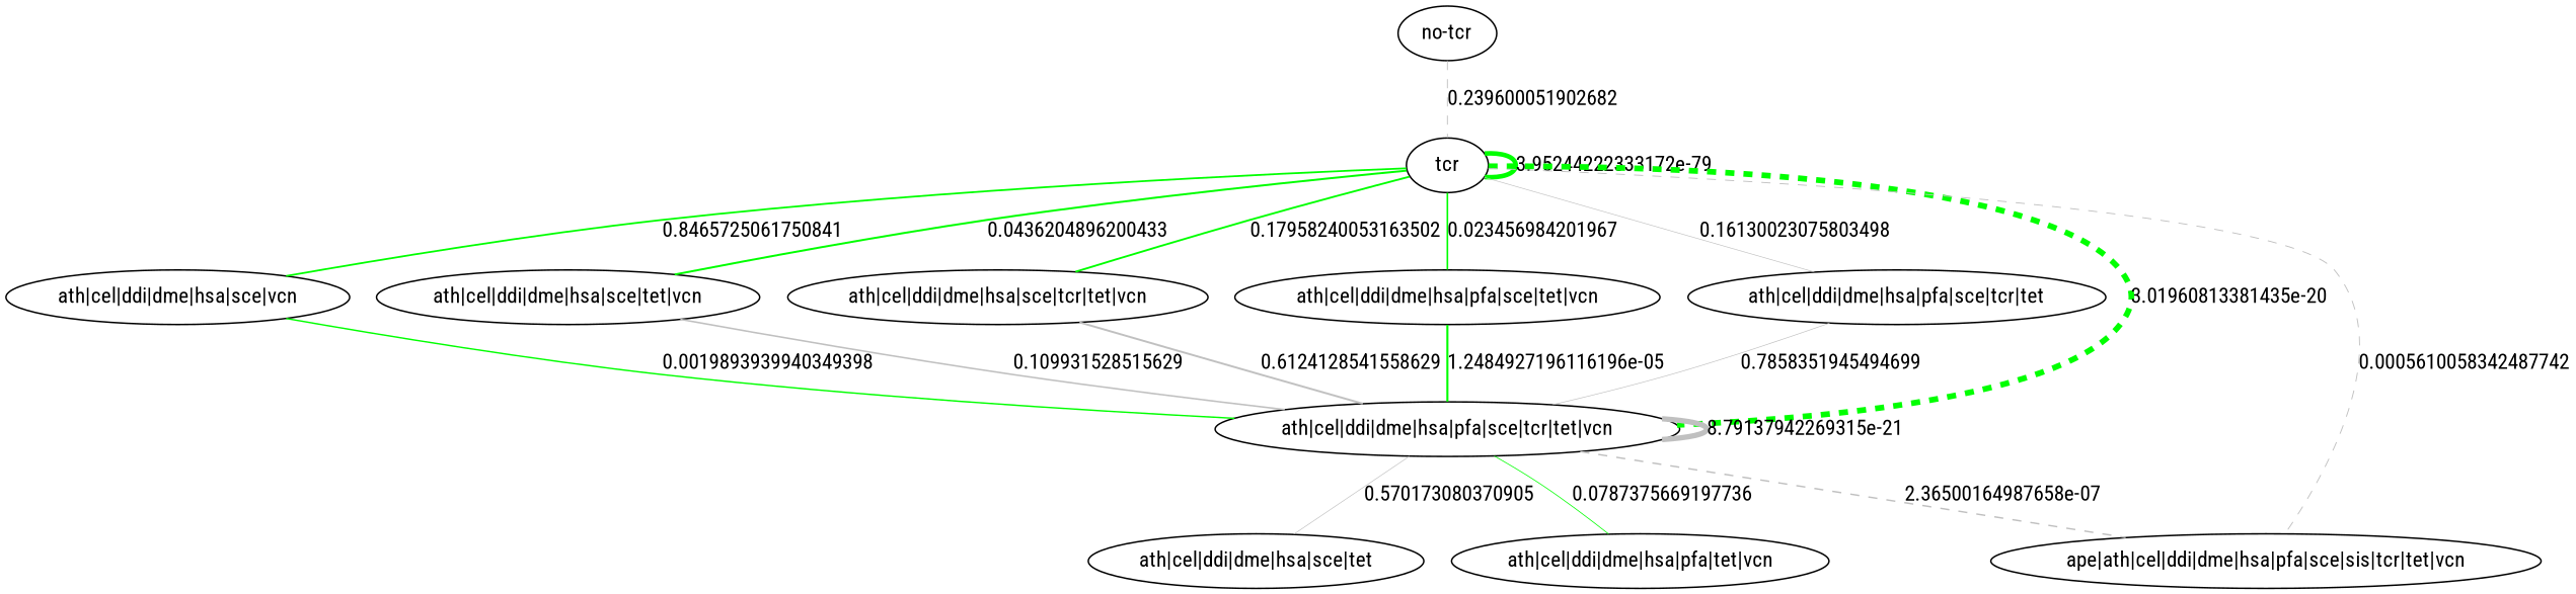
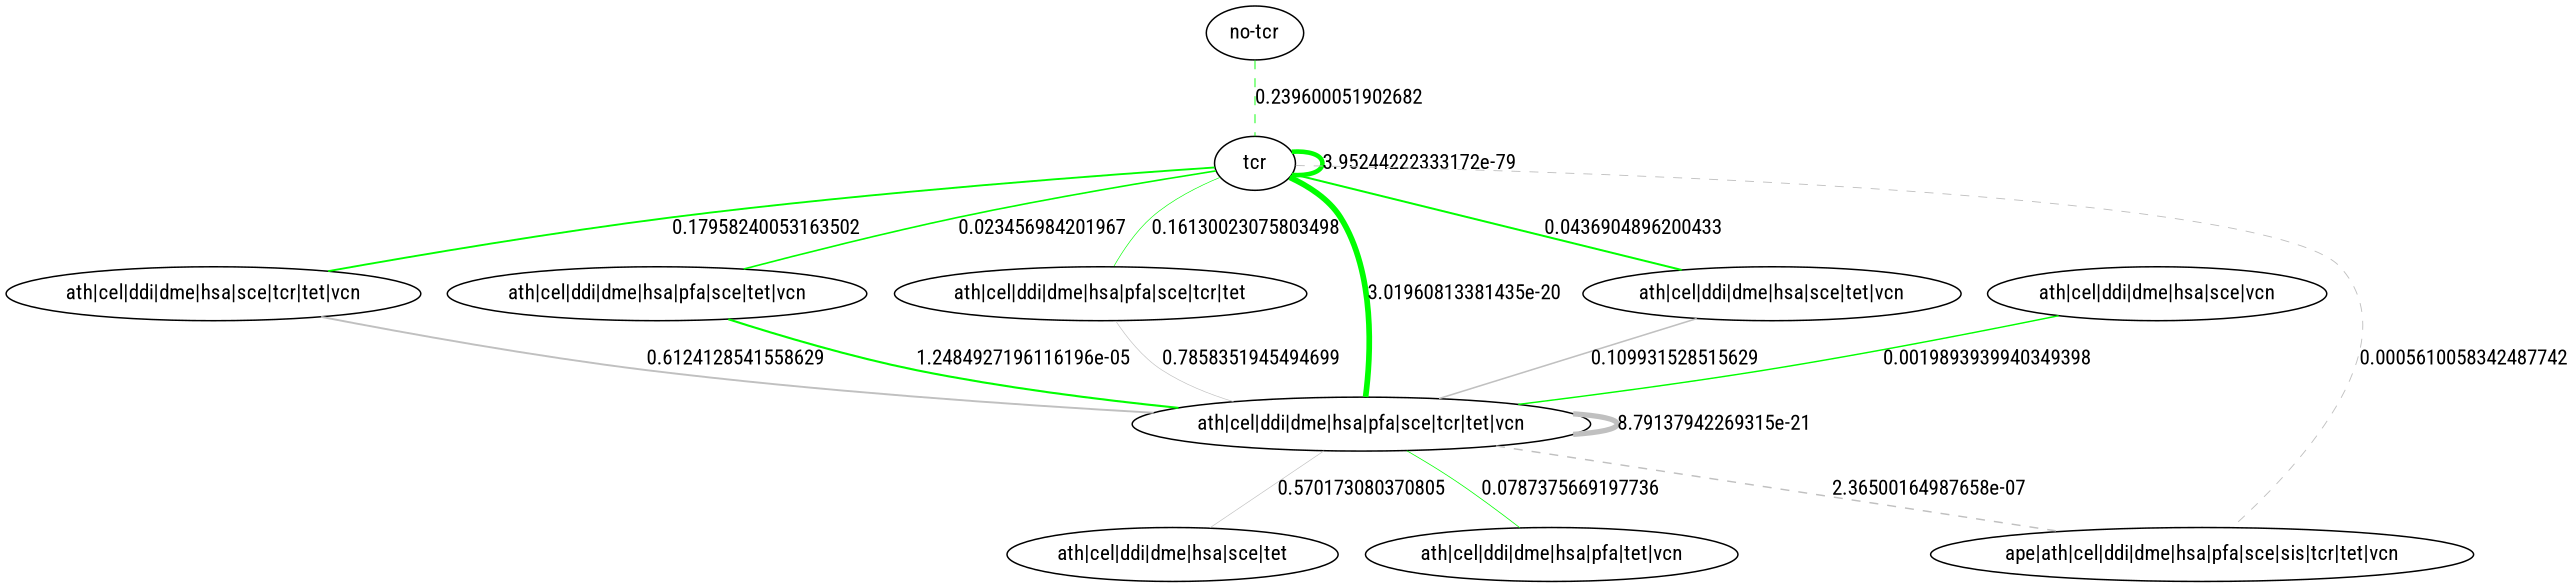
  graph {
    fontname="Roboto Condensed"
    node [fontname="Roboto Condensed"]
    edge [A="------------+----" B="-+--+-++-++-+-+++" PROF_A="-+--+-++-++-+-+++" PROF_Q="------------+----" color=green fontname="Roboto Condensed" style=solid taxa_A="ath|cel|ddi|dme|hsa|pfa|sce|tcr|tet|vcn" taxa_Q=sce taxonomy_A=eukar taxonomy_Q=eukar]
    n1 [label="no-tcr"]
    n2 [label=tcr]
    "ath|cel|ddi|dme|hsa|sce|vcn"
    "ath|cel|ddi|dme|hsa|sce|tet|vcn"
    "ath|cel|ddi|dme|hsa|sce|tcr|tet|vcn"
    "ath|cel|ddi|dme|hsa|pfa|sce|tet|vcn"
    "ath|cel|ddi|dme|hsa|pfa|sce|tcr|tet"
    "ath|cel|ddi|dme|hsa|pfa|sce|tcr|tet|vcn"
    "ape|ath|cel|ddi|dme|hsa|pfa|sce|sis|tcr|tet|vcn"
    "ath|cel|ddi|dme|hsa|sce|tet"
    "ath|cel|ddi|dme|hsa|pfa|tet|vcn"
-   n1 -- n2 [A="-----------------" B="------------+----" PROF_A="------------+----" PROF_Q="-----------------" color=grey expected_nab=159.4487 label=0.239600051902682 nab=173 penwidth=0.6005484778005346 style=dashed taxa_A=sce taxa_Q="no-ortholog" taxonomy_Q=mixed]
+   n1 -- n2 [A="-----------------" B="------------+----" PROF_A="------------+----" PROF_Q="-----------------" expected_nab=159.4487 label=0.239600051902682 nab=173 penwidth=0.6005484778005346 style=dashed taxa_A=sce taxa_Q="no-ortholog" taxonomy_Q=mixed]
    n2 -- n2 [B="------------+----" PROF_A="------------+----" expected_nab=1456.0225 label="3.95244222333172e-79" nab=884 penwidth=3.0686985802062 taxa_A=sce]
-   n2 -- "ath|cel|ddi|dme|hsa|sce|vcn" [B="-+--+-++-+--+---+" PROF_A="-+--+-++-+--+---+" expected_nab=344.3329 label=0.8465725061750841 nab=341 penwidth=1.1837400631790884 taxa_A="ath|cel|ddi|dme|hsa|sce|vcn"]
-   n2 -- "ath|cel|ddi|dme|hsa|sce|tet|vcn" [B="-+--+-++-+--+--++" PROF_A="-+--+-++-+--+--++" expected_nab=345.9226 label=0.0436204896200433 nab=380 penwidth=1.3191238240705383 taxa_A="ath|cel|ddi|dme|hsa|sce|tet|vcn"]
+   n2 -- "ath|cel|ddi|dme|hsa|sce|tet|vcn" [B="-+--+-++-+--+--++" PROF_A="-+--+-++-+--+--++" expected_nab=345.9226 label=0.0436904896200433 nab=380 penwidth=1.3191238240705383 taxa_A="ath|cel|ddi|dme|hsa|sce|tet|vcn"]
    n2 -- "ath|cel|ddi|dme|hsa|sce|tcr|tet|vcn" [B="-+--+-++-+--+-+++" PROF_A="-+--+-++-+--+-+++" expected_nab=382.4861 label=0.17958240053163502 nab=359 penwidth=1.246224875898219 taxa_A="ath|cel|ddi|dme|hsa|sce|tcr|tet|vcn"]
    n2 -- "ath|cel|ddi|dme|hsa|pfa|sce|tet|vcn" [B="-+--+-++-++-+--++" PROF_A="-+--+-++-++-+--++" expected_nab=348.6251 label=0.023456984201967 nab=311 penwidth=1.0795987086472039 taxa_A="ath|cel|ddi|dme|hsa|pfa|sce|tet|vcn"]
-   n2 -- "ath|cel|ddi|dme|hsa|pfa|sce|tcr|tet" [B="-+--+-++-++-+-++-" PROF_A="-+--+-++-++-+-++-" color=grey expected_nab=135.7619 label=0.16130023075803498 nab=121 penwidth=0.4200367966119346 taxa_A="ath|cel|ddi|dme|hsa|pfa|sce|tcr|tet"]
-   n2 -- "ath|cel|ddi|dme|hsa|pfa|sce|tcr|tet|vcn" [expected_nab=1371.9264 label="3.01960813381435e-20" nab=1093 penwidth=3.794216683444996 style=dashed]
+   n2 -- "ath|cel|ddi|dme|hsa|pfa|sce|tcr|tet" [B="-+--+-++-++-+-++-" PROF_A="-+--+-++-++-+-++-" expected_nab=135.7619 label=0.16130023075803498 nab=121 penwidth=0.4200367966119346 taxa_A="ath|cel|ddi|dme|hsa|pfa|sce|tcr|tet"]
+   n2 -- "ath|cel|ddi|dme|hsa|pfa|sce|tcr|tet|vcn" [expected_nab=1371.9264 label="3.01960813381435e-20" nab=1093 penwidth=3.794216683444996]
    n2 -- "ape|ath|cel|ddi|dme|hsa|pfa|sce|sis|tcr|tet|vcn" [B="++--+-++-++-+++++" PROF_A="++--+-++-++-+++++" color=grey expected_nab=220.1759 label=0.0005610058342487742 nab=175 penwidth=0.6074912347693269 style=dashed taxa_A="ape|ath|cel|ddi|dme|hsa|pfa|sce|sis|tcr|tet|vcn" taxonomy_A=mixed]
    "ath|cel|ddi|dme|hsa|sce|vcn" -- "ath|cel|ddi|dme|hsa|pfa|sce|tcr|tet|vcn" [A="-+--+-++-+--+---+" PROF_Q="-+--+-++-+--+---+" expected_nab=324.4451 label=0.0019893939940349398 nab=275 penwidth=0.9546290832089422 taxa_Q="ath|cel|ddi|dme|hsa|sce|vcn"]
    "ath|cel|ddi|dme|hsa|sce|tet|vcn" -- "ath|cel|ddi|dme|hsa|pfa|sce|tcr|tet|vcn" [A="-+--+-++-+--+--++" PROF_Q="-+--+-++-+--+--++" color=grey expected_nab=325.943 label=0.109931528515629 nab=300 penwidth=1.0414135453188458 taxa_Q="ath|cel|ddi|dme|hsa|sce|tet|vcn"]
    "ath|cel|ddi|dme|hsa|sce|tcr|tet|vcn" -- "ath|cel|ddi|dme|hsa|pfa|sce|tcr|tet|vcn" [A="-+--+-++-+--+-+++" PROF_Q="-+--+-++-+--+-+++" color=grey expected_nab=360.3947 label=0.6124128541558629 nab=369 penwidth=1.2809386607421809 taxa_Q="ath|cel|ddi|dme|hsa|sce|tcr|tet|vcn"]
    "ath|cel|ddi|dme|hsa|pfa|sce|tet|vcn" -- "ath|cel|ddi|dme|hsa|pfa|sce|tcr|tet|vcn" [A="-+--+-++-++-+--++" PROF_Q="-+--+-++-++-+--++" expected_nab=328.4894 label="1.2484927196116196e-05" nab=402 penwidth=1.3954941507272536 taxa_Q="ath|cel|ddi|dme|hsa|pfa|sce|tet|vcn"]
    "ath|cel|ddi|dme|hsa|pfa|sce|tcr|tet" -- "ath|cel|ddi|dme|hsa|pfa|sce|tcr|tet|vcn" [A="-+--+-++-++-+-++-" PROF_Q="-+--+-++-++-+-++-" color=grey expected_nab=127.9206 label=0.7858351945494699 nab=125 penwidth=0.43392231054951924 taxa_Q="ath|cel|ddi|dme|hsa|pfa|sce|tcr|tet"]
    "ath|cel|ddi|dme|hsa|pfa|sce|tcr|tet|vcn" -- "ath|cel|ddi|dme|hsa|pfa|sce|tcr|tet|vcn" [A="-+--+-++-++-+-+++" PROF_Q="-+--+-++-++-+-+++" color=grey expected_nab=1292.6875 label="8.79137942269315e-21" nab=1017 penwidth=3.530391918630888 taxa_Q="ath|cel|ddi|dme|hsa|pfa|sce|tcr|tet|vcn"]
    "ath|cel|ddi|dme|hsa|pfa|sce|tcr|tet|vcn" -- "ape|ath|cel|ddi|dme|hsa|pfa|sce|sis|tcr|tet|vcn" [A="-+--+-++-++-+-+++" B="++--+-++-++-+++++" PROF_A="++--+-++-++-+++++" PROF_Q="-+--+-++-++-+-+++" color=grey expected_nab=207.4591 label="2.36500164987658e-07" nab=278 penwidth=0.9650432186621307 style=dashed taxa_A="ape|ath|cel|ddi|dme|hsa|pfa|sce|sis|tcr|tet|vcn" taxa_Q="ath|cel|ddi|dme|hsa|pfa|sce|tcr|tet|vcn" taxonomy_A=mixed]
-   "ath|cel|ddi|dme|hsa|pfa|sce|tcr|tet|vcn" -- "ath|cel|ddi|dme|hsa|sce|tet" [A="-+--+-++-+--+--+-" PROF_Q="-+--+-++-+--+--+-" color=grey expected_nab=117.4353 label=0.570173080370905 nab=123 penwidth=0.4269795535807269 taxa_Q="ath|cel|ddi|dme|hsa|sce|tet"]
+   "ath|cel|ddi|dme|hsa|pfa|sce|tcr|tet|vcn" -- "ath|cel|ddi|dme|hsa|sce|tet" [A="-+--+-++-+--+--+-" PROF_Q="-+--+-++-+--+--+-" color=grey expected_nab=117.4353 label=0.570173080370805 nab=123 penwidth=0.4269795535807269 taxa_Q="ath|cel|ddi|dme|hsa|sce|tet"]
    "ath|cel|ddi|dme|hsa|pfa|sce|tcr|tet|vcn" -- "ath|cel|ddi|dme|hsa|pfa|tet|vcn" [A="-+--+-++-++----++" PROF_Q="-+--+-++-++----++" expected_nab=124.7751 label=0.0787375669197736 nab=143 penwidth=0.49640712326865 taxa_Q="ath|cel|ddi|dme|hsa|pfa|tet|vcn"]
  }
